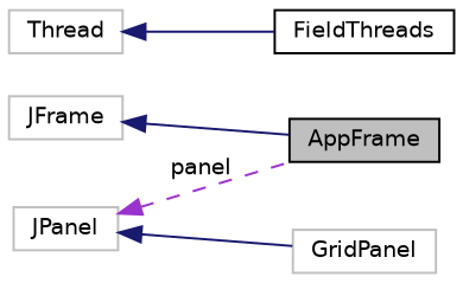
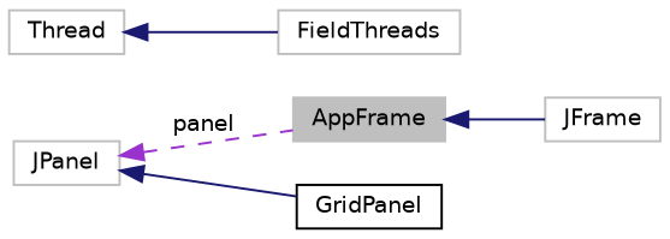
  digraph {
    fontname="DejaVu Sans"
    rankdir=LR
    node [color=black fillcolor=white fontname="DejaVu Sans" fontsize=10 shape=record style=filled]
    edge [color=midnightblue dir=back fontname="DejaVu Sans" fontsize=10 labelfontname=Helvetica labelfontsize=10 style=solid]
-   n1 [fillcolor=grey75 fontcolor=black height=0.2 label=AppFrame width=0.4]
+   n1 [color=grey75 fillcolor=grey75 fontcolor=black height=0.2 label=AppFrame width=0.4]
    n2 [color=grey75 height=0.2 label=JFrame width=0.4]
-   n3 [color=grey75 height=0.2 label=GridPanel width=0.4]
+   n3 [height=0.2 label=GridPanel width=0.4]
    n4 [color=grey75 height=0.2 label=JPanel width=0.4]
-   n5 [height=0.2 label=FieldThreads width=0.4]
+   n5 [color=grey75 height=0.2 label=FieldThreads width=0.4]
    n6 [color=grey75 height=0.2 label=Thread width=0.4]
-   n2 -> n1
+   n1 -> n2
    n4 -> n1 [color=darkorchid3 label=" panel" style=dashed]
    n4 -> n3
    n6 -> n5
  }
